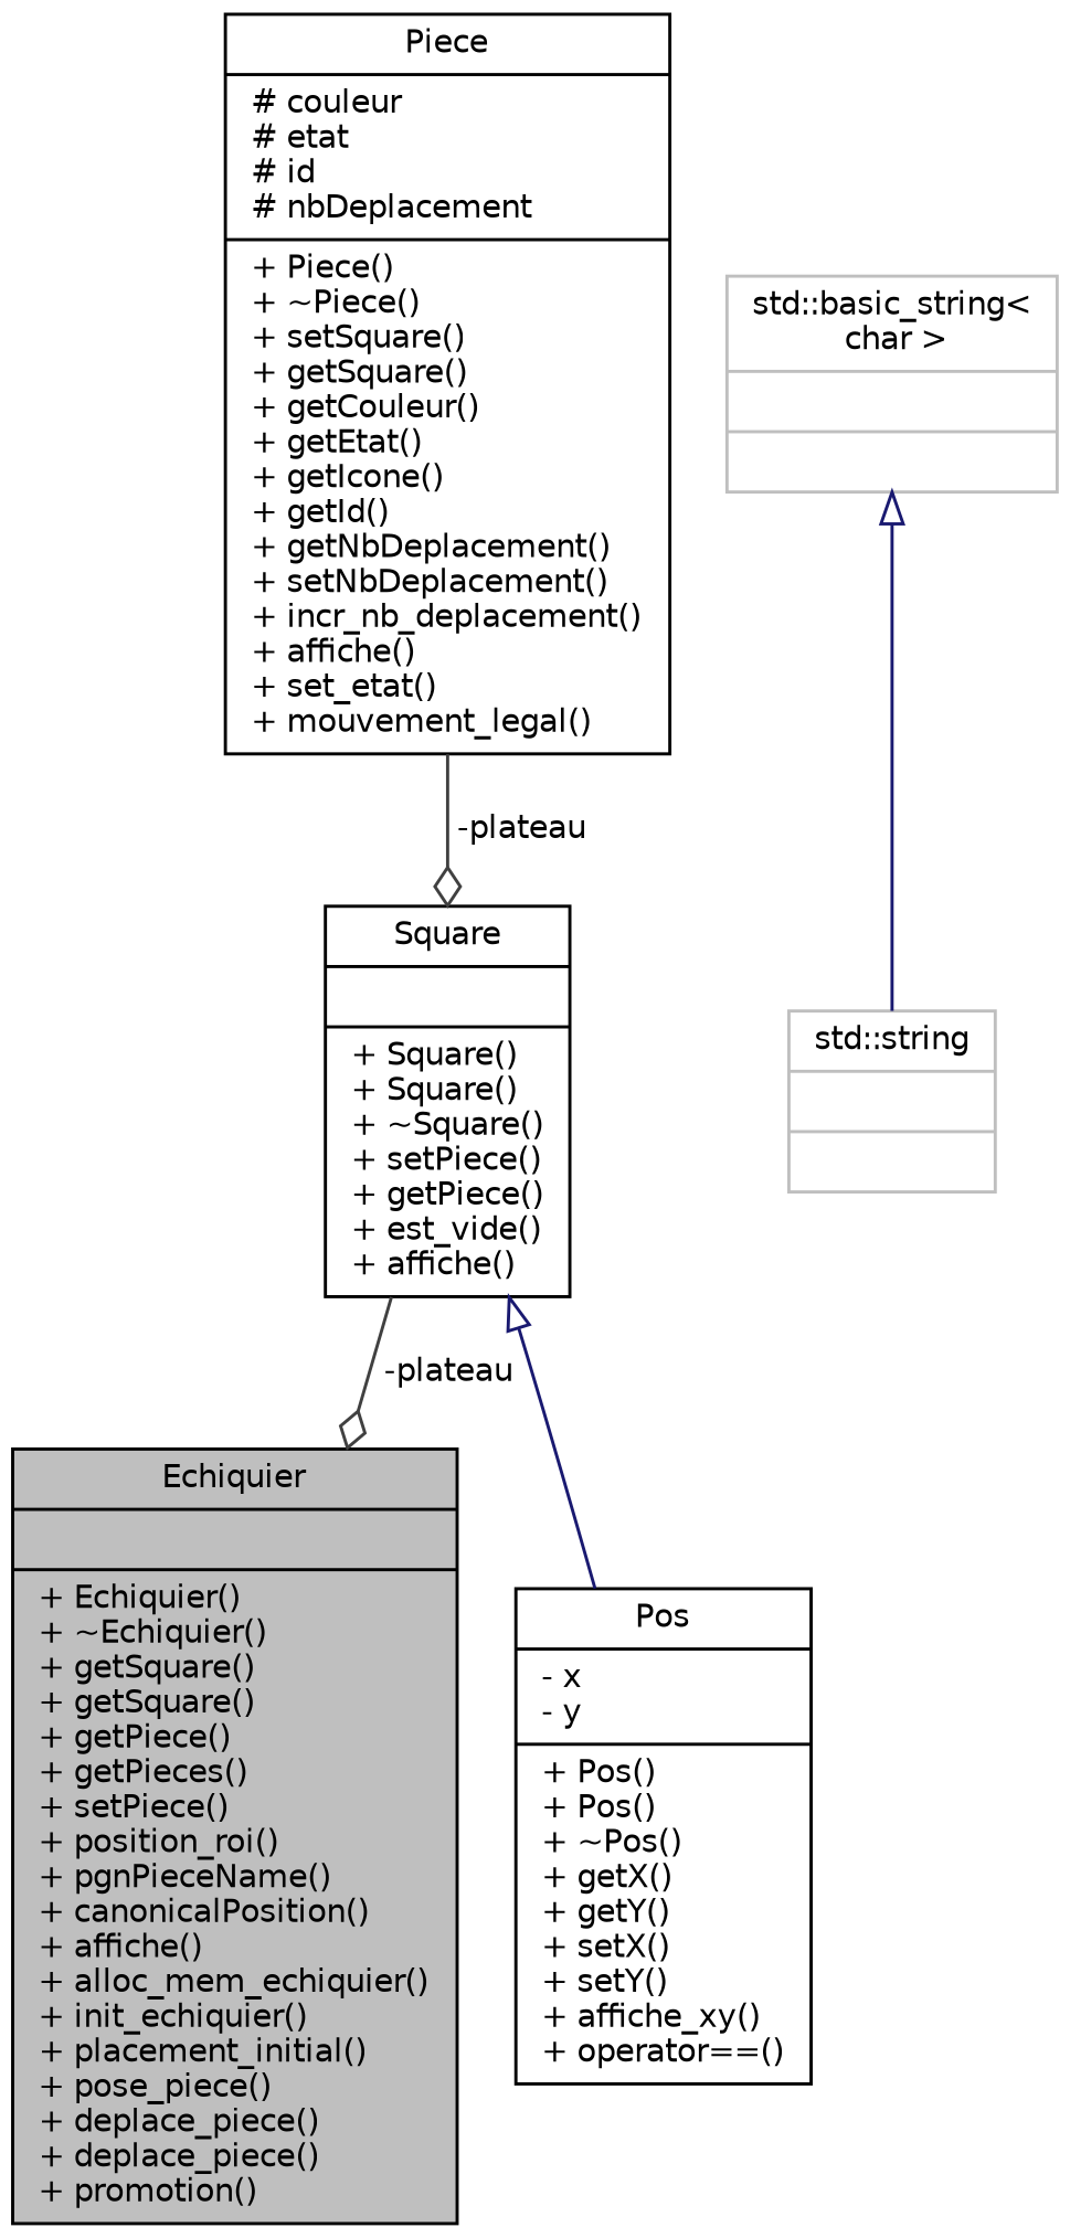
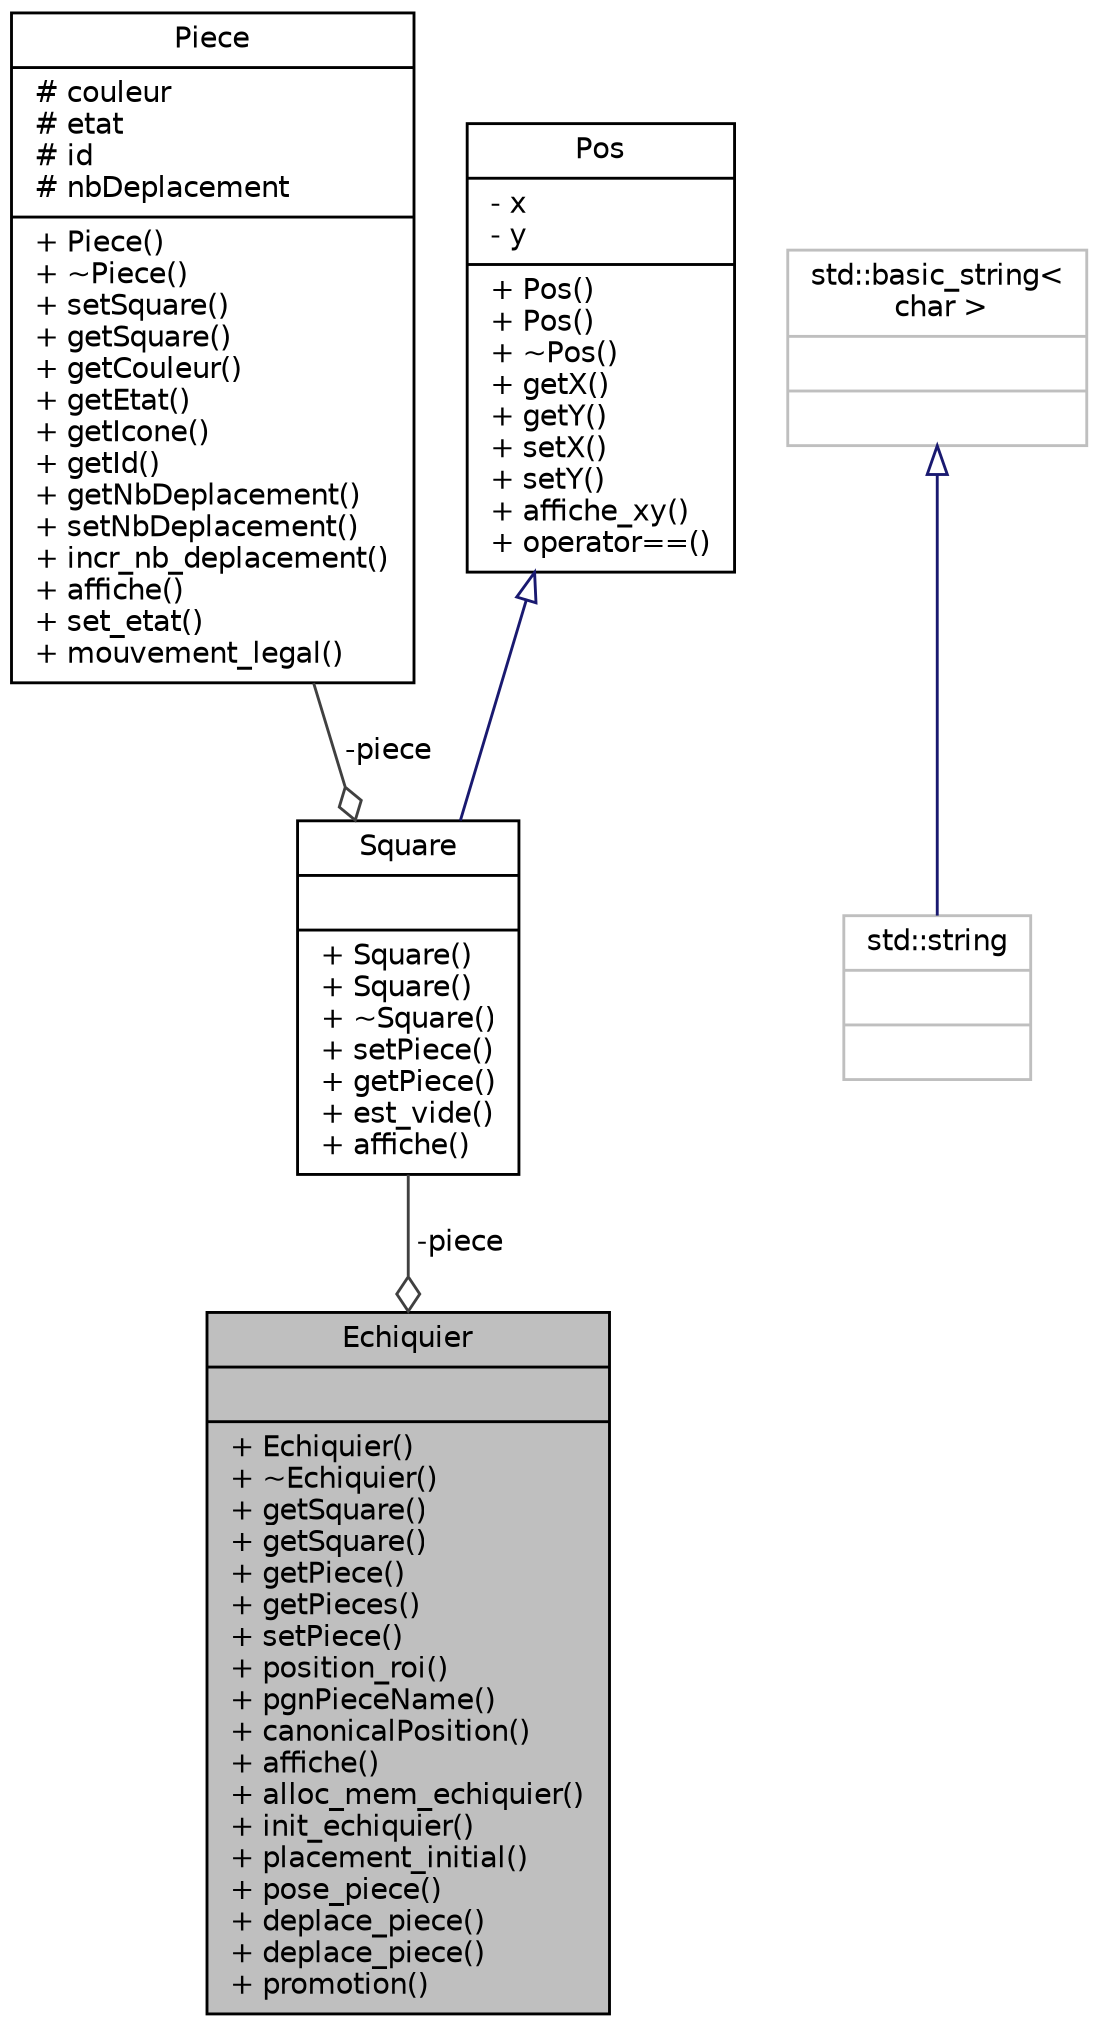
  digraph {
    node [color=black fillcolor=white fontname=Helvetica fontsize=10 shape=record style=filled]
    edge [color=grey25 fontname=Helvetica fontsize=10 labelfontname=Helvetica labelfontsize=10 style=solid]
    n1 [fillcolor=grey75 fontcolor=black height=0.2 label="{Echiquier\n||+ Echiquier()\l+ ~Echiquier()\l+ getSquare()\l+ getSquare()\l+ getPiece()\l+ getPieces()\l+ setPiece()\l+ position_roi()\l+ pgnPieceName()\l+ canonicalPosition()\l+ affiche()\l+ alloc_mem_echiquier()\l+ init_echiquier()\l+ placement_initial()\l+ pose_piece()\l+ deplace_piece()\l+ deplace_piece()\l+ promotion()\l}" width=0.4]
    n2 [height=0.2 label="{Piece\n|# couleur\l# etat\l# id\l# nbDeplacement\l|+ Piece()\l+ ~Piece()\l+ setSquare()\l+ getSquare()\l+ getCouleur()\l+ getEtat()\l+ getIcone()\l+ getId()\l+ getNbDeplacement()\l+ setNbDeplacement()\l+ incr_nb_deplacement()\l+ affiche()\l+ set_etat()\l+ mouvement_legal()\l}" width=0.4]
    n3 [height=0.2 label="{Square\n||+ Square()\l+ Square()\l+ ~Square()\l+ setPiece()\l+ getPiece()\l+ est_vide()\l+ affiche()\l}" width=0.4]
    n4 [color=grey75 height=0.2 label="{std::string\n||}" width=0.4]
    n5 [color=grey75 height=0.2 label="{std::basic_string\<\l char \>\n||}" width=0.4]
    n6 [height=0.2 label="{Pos\n|- x\l- y\l|+ Pos()\l+ Pos()\l+ ~Pos()\l+ getX()\l+ getY()\l+ setX()\l+ setY()\l+ affiche_xy()\l+ operator==()\l}" width=0.4]
-   n2 -> n3 [arrowhead=odiamond label=" -plateau"]
-   n3 -> n1 [arrowhead=odiamond label=" -plateau"]
+   n2 -> n3 [arrowhead=odiamond label=" -piece"]
+   n3 -> n1 [arrowhead=odiamond label=" -piece"]
    n5 -> n4 [arrowtail=onormal color=midnightblue dir=back]
-   n3 -> n6 [arrowtail=onormal color=midnightblue dir=back]
+   n6 -> n3 [arrowtail=onormal color=midnightblue dir=back]
  }
